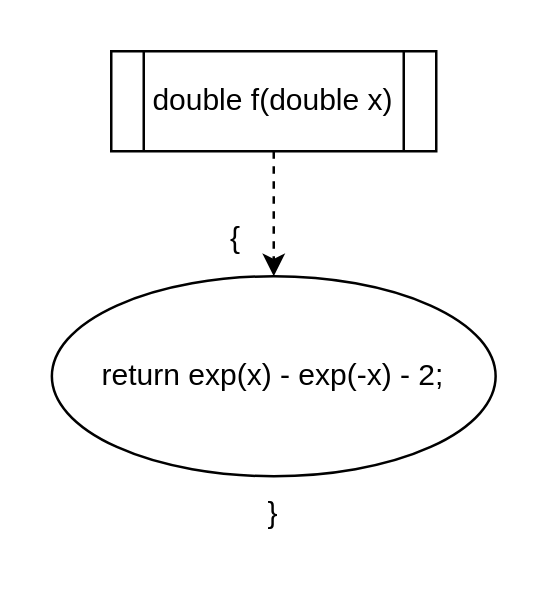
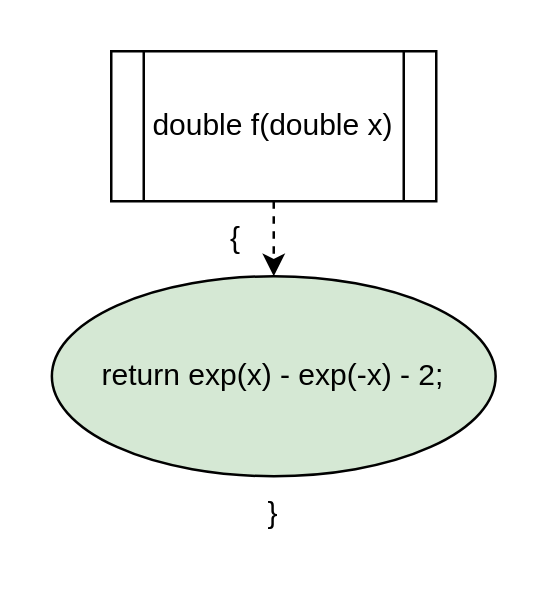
  <mxCell id="0" />
  <mxCell id="1" parent="0" />
  <mxCell id="2" value="" style="edgeStyle=orthogonalEdgeStyle;rounded=0;orthogonalLoop=1;jettySize=auto;html=1;dashed=1;" edge="1" parent="1" source="3" target="4"><mxGeometry relative="1" as="geometry" /></mxCell>
- <mxCell id="3" value="double f(double x)" style="shape=process;whiteSpace=wrap;html=1;backgroundOutline=1;" vertex="1" parent="1"><mxGeometry x="44" y="20" width="130" height="40" as="geometry" /></mxCell>
- <mxCell id="4" value="return exp(x) - exp(-x) - 2;" style="ellipse;whiteSpace=wrap;html=1;" vertex="1" parent="1"><mxGeometry x="20.25" y="110" width="177.5" height="80" as="geometry" /></mxCell>
+ <mxCell id="3" value="double f(double x)" style="shape=process;whiteSpace=wrap;html=1;backgroundOutline=1;" vertex="1" parent="1"><mxGeometry x="44" width="130" height="60" as="geometry" y="20" /></mxCell>
+ <mxCell id="4" value="return exp(x) - exp(-x) - 2;" style="ellipse;whiteSpace=wrap;html=1;fillColor=#d5e8d4;" vertex="1" parent="1"><mxGeometry x="20.25" y="110" width="177.5" height="80" as="geometry" /></mxCell>
  <mxCell id="5" value="{" style="text;html=1;align=center;verticalAlign=middle;whiteSpace=wrap;rounded=0;" vertex="1" parent="1"><mxGeometry x="64" y="80" width="60" height="30" as="geometry" /></mxCell>
  <mxCell id="6" value="}" style="text;html=1;align=center;verticalAlign=middle;whiteSpace=wrap;rounded=0;" vertex="1" parent="1"><mxGeometry x="79" y="190" width="60" height="30" as="geometry" /></mxCell>
